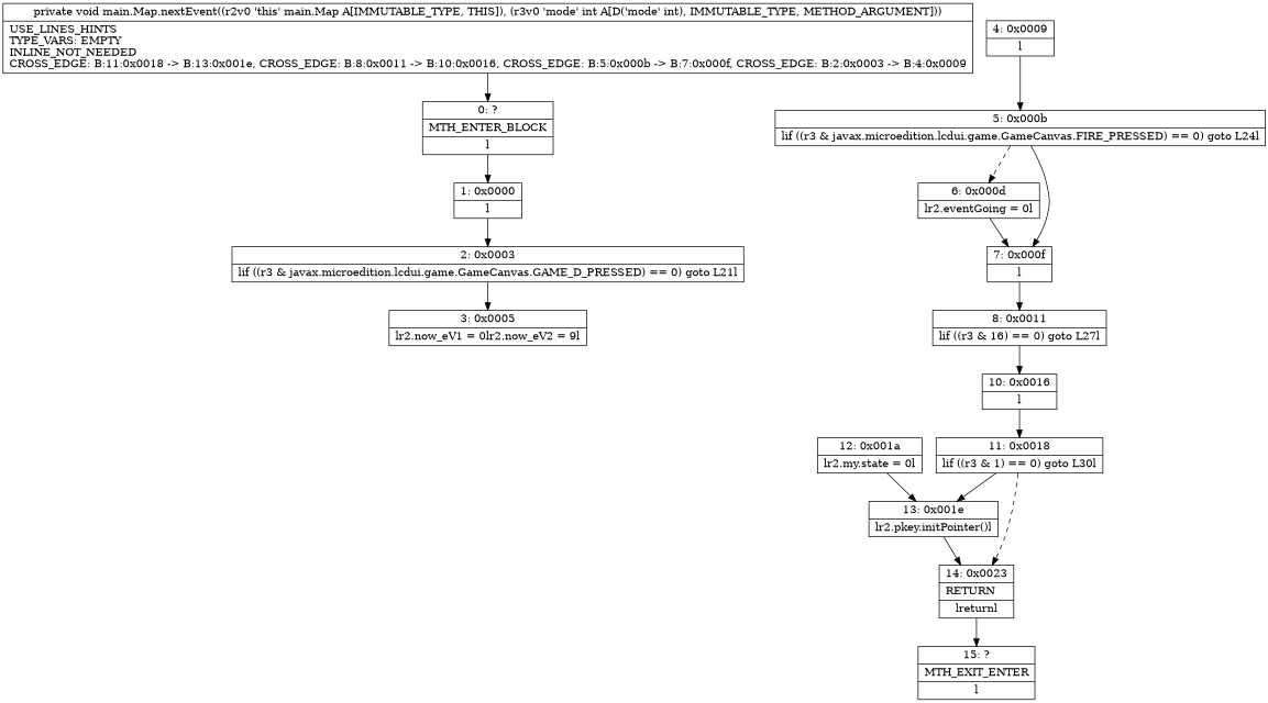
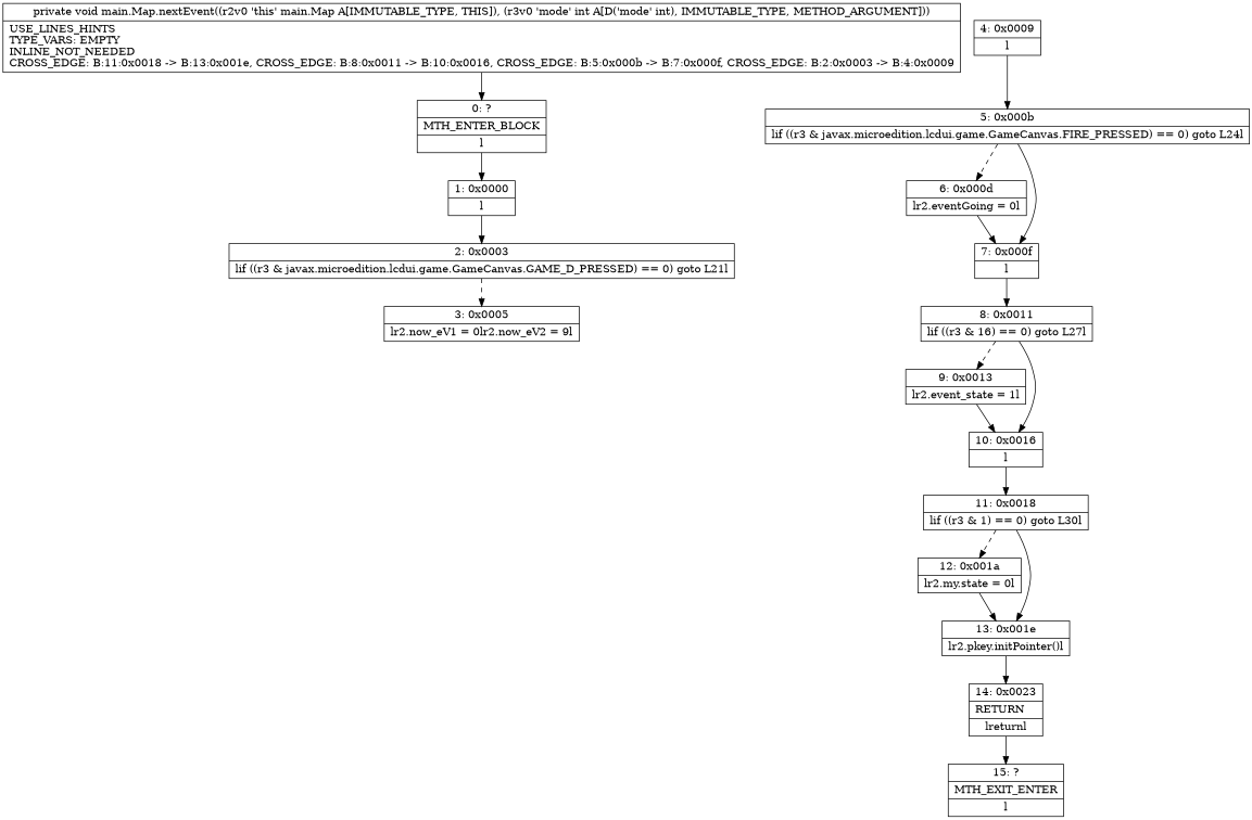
  digraph {
    node [shape=record]
    n1 [label="{0\:\ ?|MTH_ENTER_BLOCK\l|l}"]
    n2 [label="{1\:\ 0x0000|l}"]
    n3 [label="{2\:\ 0x0003|lif ((r3 & javax.microedition.lcdui.game.GameCanvas.GAME_D_PRESSED) == 0) goto L21l}"]
    n4 [label="{3\:\ 0x0005|lr2.now_eV1 = 0lr2.now_eV2 = 9l}"]
    n5 [label="{4\:\ 0x0009|l}"]
    n6 [label="{5\:\ 0x000b|lif ((r3 & javax.microedition.lcdui.game.GameCanvas.FIRE_PRESSED) == 0) goto L24l}"]
    n7 [label="{6\:\ 0x000d|lr2.eventGoing = 0l}"]
    n8 [label="{7\:\ 0x000f|l}"]
    n9 [label="{8\:\ 0x0011|lif ((r3 & 16) == 0) goto L27l}"]
+   n10 [label="{9\:\ 0x0013|lr2.event_state = 1l}"]
    n11 [label="{10\:\ 0x0016|l}"]
    n12 [label="{11\:\ 0x0018|lif ((r3 & 1) == 0) goto L30l}"]
    n13 [label="{12\:\ 0x001a|lr2.my.state = 0l}"]
    n14 [label="{13\:\ 0x001e|lr2.pkey.initPointer()l}"]
    n15 [label="{14\:\ 0x0023|RETURN\l|lreturnl}"]
    n16 [label="{15\:\ ?|MTH_EXIT_ENTER\l|l}"]
    n17 [label="{private void main.Map.nextEvent((r2v0 'this' main.Map A[IMMUTABLE_TYPE, THIS]), (r3v0 'mode' int A[D('mode' int), IMMUTABLE_TYPE, METHOD_ARGUMENT]))  | USE_LINES_HINTS\lTYPE_VARS: EMPTY\lINLINE_NOT_NEEDED\lCROSS_EDGE: B:11:0x0018 \-\> B:13:0x001e, CROSS_EDGE: B:8:0x0011 \-\> B:10:0x0016, CROSS_EDGE: B:5:0x000b \-\> B:7:0x000f, CROSS_EDGE: B:2:0x0003 \-\> B:4:0x0009\l}"]
    n1 -> n2
    n2 -> n3
-   n3 -> n4 [style=solid]
+   n3 -> n4 [style=dashed]
    n5 -> n6
    n6 -> n7 [style=dashed]
    n6 -> n8
    n7 -> n8
    n8 -> n9
+   n9 -> n10 [style=dashed]
    n9 -> n11
+   n10 -> n11
    n11 -> n12
-   n12 -> n15 [style=dashed]
+   n12 -> n13 [style=dashed]
    n12 -> n14
    n13 -> n14
    n14 -> n15
    n15 -> n16
    n17 -> n1
  }
